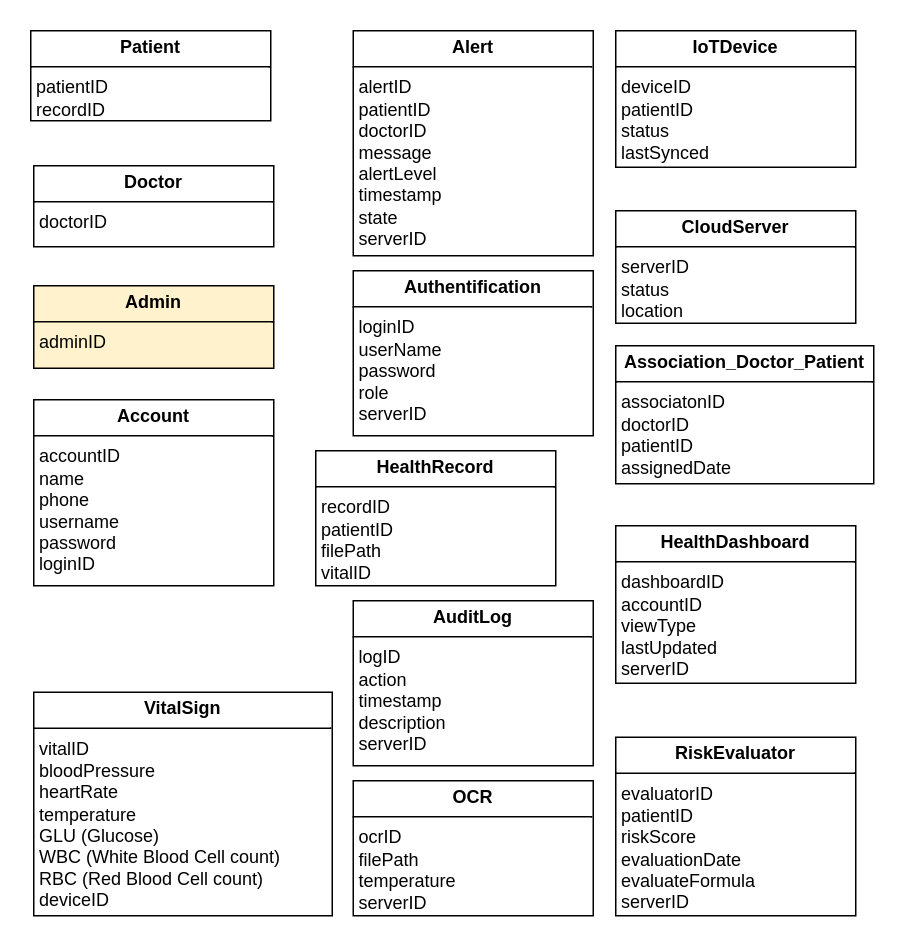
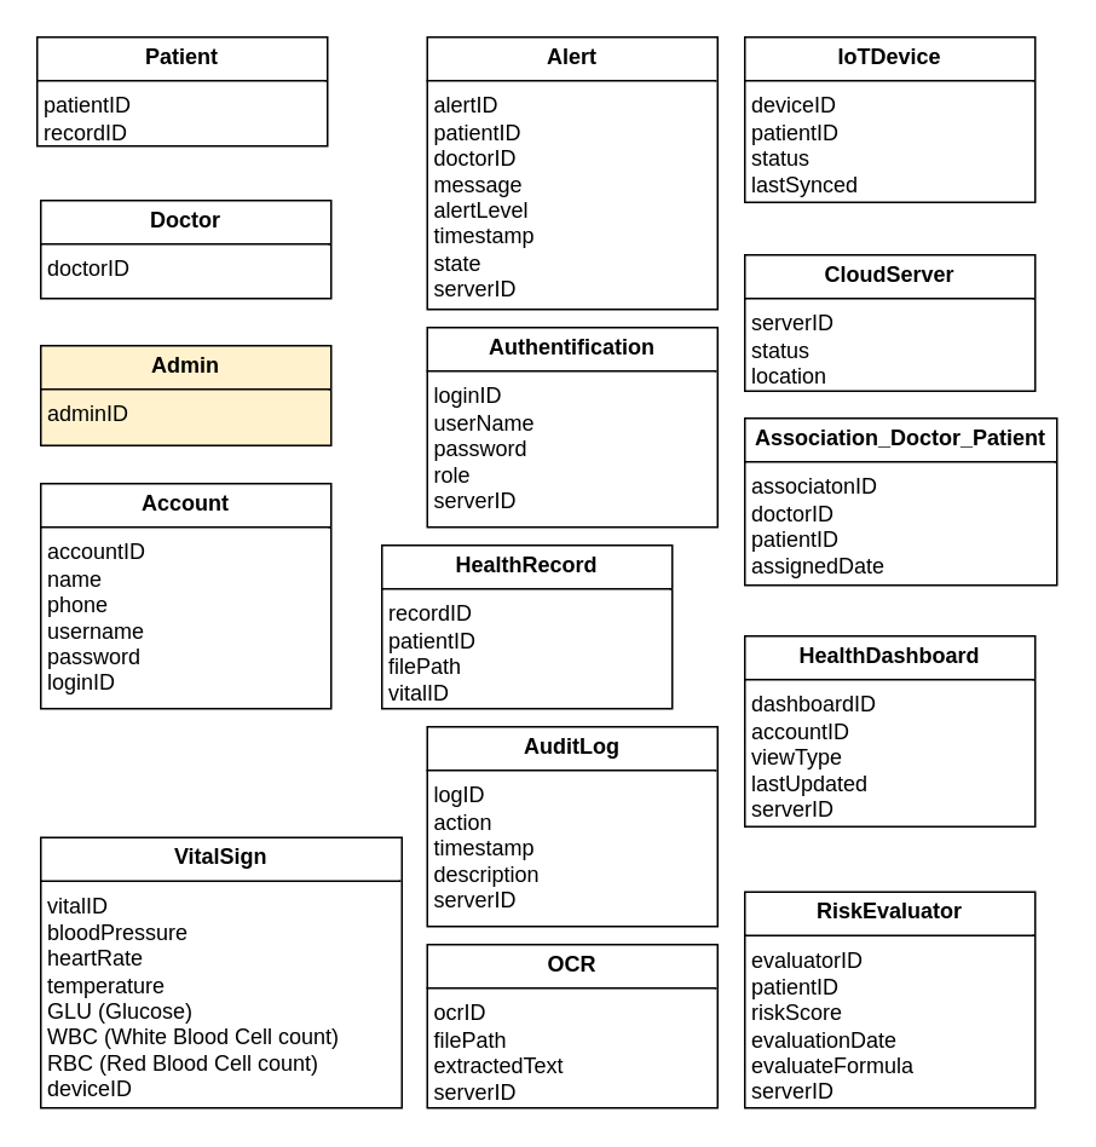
  <mxCell id="0" />
  <mxCell id="1" parent="0" />
  <mxCell id="2" value="&lt;p style=&quot;margin:0px;margin-top:4px;text-align:center;&quot;&gt;&lt;b&gt;Patient&lt;/b&gt;&lt;/p&gt;&lt;hr size=&quot;1&quot; style=&quot;border-style:solid;&quot;&gt;&lt;p style=&quot;margin:0px;margin-left:4px;&quot;&gt;patientID&lt;/p&gt;&lt;p style=&quot;margin:0px;margin-left:4px;&quot;&gt;recordID&lt;/p&gt;&lt;p style=&quot;margin:0px;margin-left:4px;&quot;&gt;&lt;br&gt;&lt;/p&gt;" style="verticalAlign=top;align=left;overflow=fill;html=1;whiteSpace=wrap;" parent="1" vertex="1"><mxGeometry x="20" width="160" height="60" as="geometry" y="20" /></mxCell>
  <mxCell id="3" value="&lt;p style=&quot;margin:0px;margin-top:4px;text-align:center;&quot;&gt;&lt;b&gt;Doctor&lt;/b&gt;&lt;/p&gt;&lt;hr size=&quot;1&quot; style=&quot;border-style:solid;&quot;&gt;&lt;p style=&quot;margin:0px;margin-left:4px;&quot;&gt;doctorID&lt;/p&gt;&lt;p style=&quot;margin:0px;margin-left:4px;&quot;&gt;&lt;br&gt;&lt;/p&gt;" style="verticalAlign=top;align=left;overflow=fill;html=1;whiteSpace=wrap;" parent="1" vertex="1"><mxGeometry x="22" y="110" width="160" height="54" as="geometry" /></mxCell>
  <mxCell id="4" value="&lt;p style=&quot;margin:0px;margin-top:4px;text-align:center;&quot;&gt;&lt;b&gt;Admin&lt;/b&gt;&lt;/p&gt;&lt;hr size=&quot;1&quot; style=&quot;border-style:solid;&quot;&gt;&lt;p style=&quot;margin:0px;margin-left:4px;&quot;&gt;adminID&lt;/p&gt;" style="verticalAlign=top;align=left;overflow=fill;html=1;whiteSpace=wrap;fillColor=#fff2cc;" parent="1" vertex="1"><mxGeometry x="22" y="190" width="160" height="55" as="geometry" /></mxCell>
  <mxCell id="5" style="edgeStyle=none;curved=1;rounded=0;orthogonalLoop=1;jettySize=auto;html=1;exitX=0.5;exitY=1;exitDx=0;exitDy=0;fontSize=12;startSize=8;endSize=8;" parent="1" source="4" target="4" edge="1"><mxGeometry relative="1" as="geometry" /></mxCell>
  <mxCell id="6" value="&lt;p style=&quot;margin:0px;margin-top:4px;text-align:center;&quot;&gt;&lt;b&gt;Account&lt;/b&gt;&lt;/p&gt;&lt;hr size=&quot;1&quot; style=&quot;border-style:solid;&quot;&gt;&lt;p style=&quot;margin:0px;margin-left:4px;&quot;&gt;accountID&lt;/p&gt;&lt;p style=&quot;margin:0px;margin-left:4px;&quot;&gt;name&lt;/p&gt;&lt;p style=&quot;margin:0px;margin-left:4px;&quot;&gt;phone&lt;/p&gt;&lt;p style=&quot;margin:0px;margin-left:4px;&quot;&gt;username&lt;/p&gt;&lt;p style=&quot;margin:0px;margin-left:4px;&quot;&gt;password&lt;/p&gt;&lt;p style=&quot;margin:0px;margin-left:4px;&quot;&gt;loginID&lt;/p&gt;&lt;p style=&quot;margin:0px;margin-left:4px;&quot;&gt;&lt;br&gt;&lt;/p&gt;" style="verticalAlign=top;align=left;overflow=fill;html=1;whiteSpace=wrap;" parent="1" vertex="1"><mxGeometry x="22" y="266" width="160" height="124" as="geometry" /></mxCell>
  <mxCell id="7" value="&lt;p style=&quot;margin:0px;margin-top:4px;text-align:center;&quot;&gt;&lt;b&gt;VitalSign&lt;/b&gt;&lt;/p&gt;&lt;hr size=&quot;1&quot; style=&quot;border-style:solid;&quot;&gt;&lt;p style=&quot;margin:0px;margin-left:4px;&quot;&gt;vitalID&lt;/p&gt;&lt;p style=&quot;margin:0px;margin-left:4px;&quot;&gt;bloodPressure&lt;/p&gt;&lt;p style=&quot;margin:0px;margin-left:4px;&quot;&gt;heartRate&lt;/p&gt;&lt;p style=&quot;margin:0px;margin-left:4px;&quot;&gt;temperature&lt;/p&gt;&lt;p style=&quot;margin:0px;margin-left:4px;&quot;&gt;GLU (Glucose)&lt;/p&gt;&lt;p style=&quot;margin:0px;margin-left:4px;&quot;&gt;WBC (White Blood Cell count)&lt;/p&gt;&lt;p style=&quot;margin:0px;margin-left:4px;&quot;&gt;RBC (Red&lt;span style=&quot;background-color: transparent; color: light-dark(rgb(0, 0, 0), rgb(255, 255, 255));&quot;&gt;&amp;nbsp;Blood Cell count)&lt;/span&gt;&lt;/p&gt;&lt;p style=&quot;margin:0px;margin-left:4px;&quot;&gt;deviceID&lt;/p&gt;&lt;p style=&quot;margin:0px;margin-left:4px;&quot;&gt;&lt;br&gt;&lt;/p&gt;" style="verticalAlign=top;align=left;overflow=fill;html=1;whiteSpace=wrap;" parent="1" vertex="1"><mxGeometry x="22" y="461" width="199" height="149" as="geometry" /></mxCell>
  <mxCell id="8" value="&lt;p style=&quot;margin:0px;margin-top:4px;text-align:center;&quot;&gt;&lt;b&gt;Alert&lt;/b&gt;&lt;/p&gt;&lt;hr size=&quot;1&quot; style=&quot;border-style:solid;&quot;&gt;&lt;p style=&quot;margin:0px;margin-left:4px;&quot;&gt;alertID&lt;/p&gt;&lt;p style=&quot;margin:0px;margin-left:4px;&quot;&gt;patientID&lt;/p&gt;&lt;p style=&quot;margin:0px;margin-left:4px;&quot;&gt;doctorID&lt;/p&gt;&lt;p style=&quot;margin:0px;margin-left:4px;&quot;&gt;message&lt;/p&gt;&lt;p style=&quot;margin:0px;margin-left:4px;&quot;&gt;alertLevel&lt;/p&gt;&lt;p style=&quot;margin:0px;margin-left:4px;&quot;&gt;timestamp&lt;/p&gt;&lt;p style=&quot;margin:0px;margin-left:4px;&quot;&gt;state&lt;/p&gt;&lt;p style=&quot;margin:0px;margin-left:4px;&quot;&gt;serverID&lt;/p&gt;&lt;p style=&quot;margin:0px;margin-left:4px;&quot;&gt;&lt;br&gt;&lt;/p&gt;&lt;p style=&quot;margin:0px;margin-left:4px;&quot;&gt;&lt;br&gt;&lt;/p&gt;" style="verticalAlign=top;align=left;overflow=fill;html=1;whiteSpace=wrap;" parent="1" vertex="1"><mxGeometry x="235" width="160" height="150" as="geometry" y="20" /></mxCell>
  <mxCell id="9" value="&lt;p style=&quot;margin:0px;margin-top:4px;text-align:center;&quot;&gt;&lt;b&gt;Authentification&lt;/b&gt;&lt;/p&gt;&lt;hr size=&quot;1&quot; style=&quot;border-style:solid;&quot;&gt;&lt;p style=&quot;margin:0px;margin-left:4px;&quot;&gt;loginID&lt;/p&gt;&lt;p style=&quot;margin:0px;margin-left:4px;&quot;&gt;userName&lt;/p&gt;&lt;p style=&quot;margin:0px;margin-left:4px;&quot;&gt;password&lt;/p&gt;&lt;p style=&quot;margin:0px;margin-left:4px;&quot;&gt;role&lt;/p&gt;&lt;p style=&quot;margin:0px;margin-left:4px;&quot;&gt;serverID&lt;/p&gt;&lt;p style=&quot;margin:0px;margin-left:4px;&quot;&gt;&lt;br&gt;&lt;/p&gt;&lt;p style=&quot;margin:0px;margin-left:4px;&quot;&gt;&lt;br&gt;&lt;/p&gt;&lt;p style=&quot;margin:0px;margin-left:4px;&quot;&gt;&lt;br&gt;&lt;/p&gt;" style="verticalAlign=top;align=left;overflow=fill;html=1;whiteSpace=wrap;" parent="1" vertex="1"><mxGeometry x="235" y="180" width="160" height="110" as="geometry" /></mxCell>
  <mxCell id="10" value="&lt;p style=&quot;margin:0px;margin-top:4px;text-align:center;&quot;&gt;&lt;b&gt;HealthRecord&lt;/b&gt;&lt;/p&gt;&lt;hr size=&quot;1&quot; style=&quot;border-style:solid;&quot;&gt;&lt;p style=&quot;margin:0px;margin-left:4px;&quot;&gt;recordID&lt;/p&gt;&lt;p style=&quot;margin:0px;margin-left:4px;&quot;&gt;patientID&lt;/p&gt;&lt;p style=&quot;margin:0px;margin-left:4px;&quot;&gt;filePath&lt;/p&gt;&lt;p style=&quot;margin:0px;margin-left:4px;&quot;&gt;vitalID&lt;/p&gt;&lt;p style=&quot;margin:0px;margin-left:4px;&quot;&gt;&lt;br&gt;&lt;/p&gt;&lt;p style=&quot;margin:0px;margin-left:4px;&quot;&gt;&lt;br&gt;&lt;/p&gt;&lt;p style=&quot;margin:0px;margin-left:4px;&quot;&gt;&lt;br&gt;&lt;/p&gt;&lt;p style=&quot;margin:0px;margin-left:4px;&quot;&gt;&lt;br&gt;&lt;/p&gt;" style="verticalAlign=top;align=left;overflow=fill;html=1;whiteSpace=wrap;" parent="1" vertex="1"><mxGeometry x="210" y="300" width="160" height="90" as="geometry" /></mxCell>
  <mxCell id="11" value="&lt;p style=&quot;margin:0px;margin-top:4px;text-align:center;&quot;&gt;&lt;b&gt;IoTDevice&lt;/b&gt;&lt;/p&gt;&lt;hr size=&quot;1&quot; style=&quot;border-style:solid;&quot;&gt;&lt;p style=&quot;margin:0px;margin-left:4px;&quot;&gt;deviceID&lt;/p&gt;&lt;p style=&quot;margin:0px;margin-left:4px;&quot;&gt;patientID&lt;/p&gt;&lt;p style=&quot;margin:0px;margin-left:4px;&quot;&gt;status&lt;/p&gt;&lt;p style=&quot;margin:0px;margin-left:4px;&quot;&gt;lastSynced&lt;/p&gt;&lt;p style=&quot;margin:0px;margin-left:4px;&quot;&gt;&lt;br&gt;&lt;/p&gt;&lt;p style=&quot;margin:0px;margin-left:4px;&quot;&gt;&lt;br&gt;&lt;/p&gt;&lt;p style=&quot;margin:0px;margin-left:4px;&quot;&gt;&lt;br&gt;&lt;/p&gt;&lt;p style=&quot;margin:0px;margin-left:4px;&quot;&gt;&lt;br&gt;&lt;/p&gt;" style="verticalAlign=top;align=left;overflow=fill;html=1;whiteSpace=wrap;" parent="1" vertex="1"><mxGeometry x="410" width="160" height="91" as="geometry" y="20" /></mxCell>
  <mxCell id="12" value="&lt;p style=&quot;margin:0px;margin-top:4px;text-align:center;&quot;&gt;&lt;b&gt;CloudServer&lt;/b&gt;&lt;/p&gt;&lt;hr size=&quot;1&quot; style=&quot;border-style:solid;&quot;&gt;&lt;p style=&quot;margin:0px;margin-left:4px;&quot;&gt;serverID&lt;/p&gt;&lt;p style=&quot;margin:0px;margin-left:4px;&quot;&gt;status&lt;/p&gt;&lt;p style=&quot;margin:0px;margin-left:4px;&quot;&gt;location&lt;/p&gt;&lt;p style=&quot;margin:0px;margin-left:4px;&quot;&gt;&lt;br&gt;&lt;/p&gt;&lt;p style=&quot;margin:0px;margin-left:4px;&quot;&gt;&lt;br&gt;&lt;/p&gt;&lt;p style=&quot;margin:0px;margin-left:4px;&quot;&gt;&lt;br&gt;&lt;/p&gt;&lt;p style=&quot;margin:0px;margin-left:4px;&quot;&gt;&lt;br&gt;&lt;/p&gt;&lt;p style=&quot;margin:0px;margin-left:4px;&quot;&gt;&lt;br&gt;&lt;/p&gt;" style="verticalAlign=top;align=left;overflow=fill;html=1;whiteSpace=wrap;" parent="1" vertex="1"><mxGeometry x="410" y="140" width="160" height="75" as="geometry" /></mxCell>
  <mxCell id="13" value="&lt;p style=&quot;margin:0px;margin-top:4px;text-align:center;&quot;&gt;&lt;b&gt;Association_Doctor_Patient&lt;/b&gt;&lt;/p&gt;&lt;hr size=&quot;1&quot; style=&quot;border-style:solid;&quot;&gt;&lt;p style=&quot;margin:0px;margin-left:4px;&quot;&gt;associatonID&lt;/p&gt;&lt;p style=&quot;margin:0px;margin-left:4px;&quot;&gt;doctorID&lt;/p&gt;&lt;p style=&quot;margin:0px;margin-left:4px;&quot;&gt;patientID&lt;/p&gt;&lt;p style=&quot;margin:0px;margin-left:4px;&quot;&gt;assignedDate&lt;/p&gt;&lt;p style=&quot;margin:0px;margin-left:4px;&quot;&gt;&lt;br&gt;&lt;/p&gt;&lt;p style=&quot;margin:0px;margin-left:4px;&quot;&gt;&lt;br&gt;&lt;/p&gt;&lt;p style=&quot;margin:0px;margin-left:4px;&quot;&gt;&lt;br&gt;&lt;/p&gt;&lt;p style=&quot;margin:0px;margin-left:4px;&quot;&gt;&lt;br&gt;&lt;/p&gt;&lt;p style=&quot;margin:0px;margin-left:4px;&quot;&gt;&lt;br&gt;&lt;/p&gt;&lt;p style=&quot;margin:0px;margin-left:4px;&quot;&gt;&lt;br&gt;&lt;/p&gt;" style="verticalAlign=top;align=left;overflow=fill;html=1;whiteSpace=wrap;" parent="1" vertex="1"><mxGeometry x="410" y="230" width="172" height="92" as="geometry" /></mxCell>
  <mxCell id="14" value="&lt;p style=&quot;margin:0px;margin-top:4px;text-align:center;&quot;&gt;&lt;b&gt;HealthDashboard&lt;/b&gt;&lt;/p&gt;&lt;hr size=&quot;1&quot; style=&quot;border-style:solid;&quot;&gt;&lt;p style=&quot;margin:0px;margin-left:4px;&quot;&gt;dashboardID&lt;/p&gt;&lt;p style=&quot;margin:0px;margin-left:4px;&quot;&gt;accountID&lt;/p&gt;&lt;p style=&quot;margin:0px;margin-left:4px;&quot;&gt;viewType&lt;/p&gt;&lt;p style=&quot;margin:0px;margin-left:4px;&quot;&gt;lastUpdated&lt;/p&gt;&lt;p style=&quot;margin:0px;margin-left:4px;&quot;&gt;serverID&lt;/p&gt;&lt;p style=&quot;margin:0px;margin-left:4px;&quot;&gt;&lt;br&gt;&lt;/p&gt;&lt;p style=&quot;margin:0px;margin-left:4px;&quot;&gt;&lt;br&gt;&lt;/p&gt;&lt;p style=&quot;margin:0px;margin-left:4px;&quot;&gt;&lt;br&gt;&lt;/p&gt;&lt;p style=&quot;margin:0px;margin-left:4px;&quot;&gt;&lt;br&gt;&lt;/p&gt;&lt;p style=&quot;margin:0px;margin-left:4px;&quot;&gt;&lt;br&gt;&lt;/p&gt;" style="verticalAlign=top;align=left;overflow=fill;html=1;whiteSpace=wrap;" parent="1" vertex="1"><mxGeometry x="410" y="350" width="160" height="105" as="geometry" /></mxCell>
- <mxCell id="15" value="&lt;p style=&quot;margin:0px;margin-top:4px;text-align:center;&quot;&gt;&lt;b&gt;OCR&lt;/b&gt;&lt;/p&gt;&lt;hr size=&quot;1&quot; style=&quot;border-style:solid;&quot;&gt;&lt;p style=&quot;margin:0px;margin-left:4px;&quot;&gt;ocrID&lt;/p&gt;&lt;p style=&quot;margin:0px;margin-left:4px;&quot;&gt;filePath&lt;/p&gt;&lt;p style=&quot;margin:0px;margin-left:4px;&quot;&gt;temperature&lt;/p&gt;&lt;p style=&quot;margin:0px;margin-left:4px;&quot;&gt;serverID&lt;/p&gt;&lt;p style=&quot;margin:0px;margin-left:4px;&quot;&gt;&lt;br&gt;&lt;/p&gt;&lt;p style=&quot;margin:0px;margin-left:4px;&quot;&gt;&lt;br&gt;&lt;/p&gt;&lt;p style=&quot;margin:0px;margin-left:4px;&quot;&gt;&lt;br&gt;&lt;/p&gt;&lt;p style=&quot;margin:0px;margin-left:4px;&quot;&gt;&lt;br&gt;&lt;/p&gt;&lt;p style=&quot;margin:0px;margin-left:4px;&quot;&gt;&lt;br&gt;&lt;/p&gt;" style="verticalAlign=top;align=left;overflow=fill;html=1;whiteSpace=wrap;" parent="1" vertex="1"><mxGeometry x="235" y="520" width="160" height="90" as="geometry" /></mxCell>
+ <mxCell id="15" value="&lt;p style=&quot;margin:0px;margin-top:4px;text-align:center;&quot;&gt;&lt;b&gt;OCR&lt;/b&gt;&lt;/p&gt;&lt;hr size=&quot;1&quot; style=&quot;border-style:solid;&quot;&gt;&lt;p style=&quot;margin:0px;margin-left:4px;&quot;&gt;ocrID&lt;/p&gt;&lt;p style=&quot;margin:0px;margin-left:4px;&quot;&gt;filePath&lt;/p&gt;&lt;p style=&quot;margin:0px;margin-left:4px;&quot;&gt;extractedText&lt;/p&gt;&lt;p style=&quot;margin:0px;margin-left:4px;&quot;&gt;serverID&lt;/p&gt;&lt;p style=&quot;margin:0px;margin-left:4px;&quot;&gt;&lt;br&gt;&lt;/p&gt;&lt;p style=&quot;margin:0px;margin-left:4px;&quot;&gt;&lt;br&gt;&lt;/p&gt;&lt;p style=&quot;margin:0px;margin-left:4px;&quot;&gt;&lt;br&gt;&lt;/p&gt;&lt;p style=&quot;margin:0px;margin-left:4px;&quot;&gt;&lt;br&gt;&lt;/p&gt;&lt;p style=&quot;margin:0px;margin-left:4px;&quot;&gt;&lt;br&gt;&lt;/p&gt;" style="verticalAlign=top;align=left;overflow=fill;html=1;whiteSpace=wrap;" parent="1" vertex="1"><mxGeometry x="235" y="520" width="160" height="90" as="geometry" /></mxCell>
  <mxCell id="16" value="&lt;p style=&quot;margin:0px;margin-top:4px;text-align:center;&quot;&gt;&lt;b&gt;RiskEvaluator&lt;/b&gt;&lt;/p&gt;&lt;hr size=&quot;1&quot; style=&quot;border-style:solid;&quot;&gt;&lt;p style=&quot;margin:0px;margin-left:4px;&quot;&gt;evaluatorID&lt;/p&gt;&lt;p style=&quot;margin:0px;margin-left:4px;&quot;&gt;patientID&lt;/p&gt;&lt;p style=&quot;margin:0px;margin-left:4px;&quot;&gt;riskScore&lt;/p&gt;&lt;p style=&quot;margin:0px;margin-left:4px;&quot;&gt;evaluationDate&lt;/p&gt;&lt;p style=&quot;margin:0px;margin-left:4px;&quot;&gt;evaluateFormula&lt;/p&gt;&lt;p style=&quot;margin:0px;margin-left:4px;&quot;&gt;serverID&lt;/p&gt;&lt;p style=&quot;margin:0px;margin-left:4px;&quot;&gt;&lt;br&gt;&lt;/p&gt;&lt;p style=&quot;margin:0px;margin-left:4px;&quot;&gt;&lt;br&gt;&lt;/p&gt;&lt;p style=&quot;margin:0px;margin-left:4px;&quot;&gt;&lt;br&gt;&lt;/p&gt;&lt;p style=&quot;margin:0px;margin-left:4px;&quot;&gt;&lt;br&gt;&lt;/p&gt;&lt;p style=&quot;margin:0px;margin-left:4px;&quot;&gt;&lt;br&gt;&lt;/p&gt;" style="verticalAlign=top;align=left;overflow=fill;html=1;whiteSpace=wrap;" parent="1" vertex="1"><mxGeometry x="410" y="491" width="160" height="119" as="geometry" /></mxCell>
  <mxCell id="17" value="&lt;p style=&quot;margin:0px;margin-top:4px;text-align:center;&quot;&gt;&lt;b&gt;AuditLog&lt;/b&gt;&lt;/p&gt;&lt;hr size=&quot;1&quot; style=&quot;border-style:solid;&quot;&gt;&lt;p style=&quot;margin:0px;margin-left:4px;&quot;&gt;logID&lt;/p&gt;&lt;p style=&quot;margin:0px;margin-left:4px;&quot;&gt;action&lt;/p&gt;&lt;p style=&quot;margin:0px;margin-left:4px;&quot;&gt;timestamp&lt;/p&gt;&lt;p style=&quot;margin:0px;margin-left:4px;&quot;&gt;description&lt;/p&gt;&lt;p style=&quot;margin:0px;margin-left:4px;&quot;&gt;serverID&lt;/p&gt;&lt;p style=&quot;margin:0px;margin-left:4px;&quot;&gt;&lt;br&gt;&lt;/p&gt;&lt;p style=&quot;margin:0px;margin-left:4px;&quot;&gt;&lt;br&gt;&lt;/p&gt;&lt;p style=&quot;margin:0px;margin-left:4px;&quot;&gt;&lt;br&gt;&lt;/p&gt;&lt;p style=&quot;margin:0px;margin-left:4px;&quot;&gt;&lt;br&gt;&lt;/p&gt;" style="verticalAlign=top;align=left;overflow=fill;html=1;whiteSpace=wrap;" parent="1" vertex="1"><mxGeometry x="235" y="400" width="160" height="110" as="geometry" /></mxCell>
